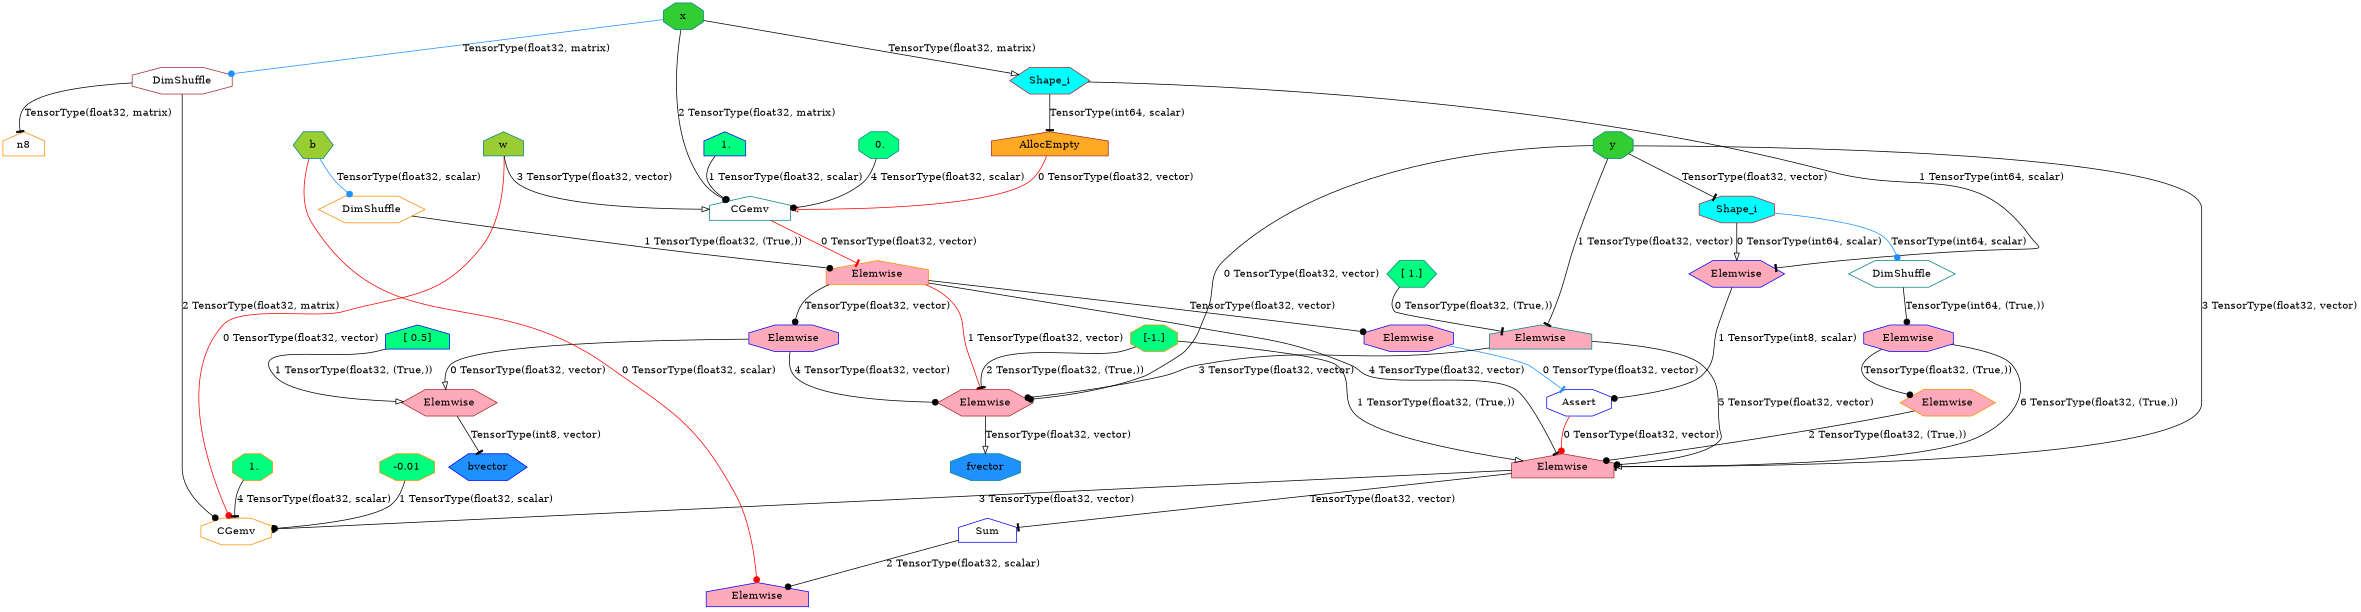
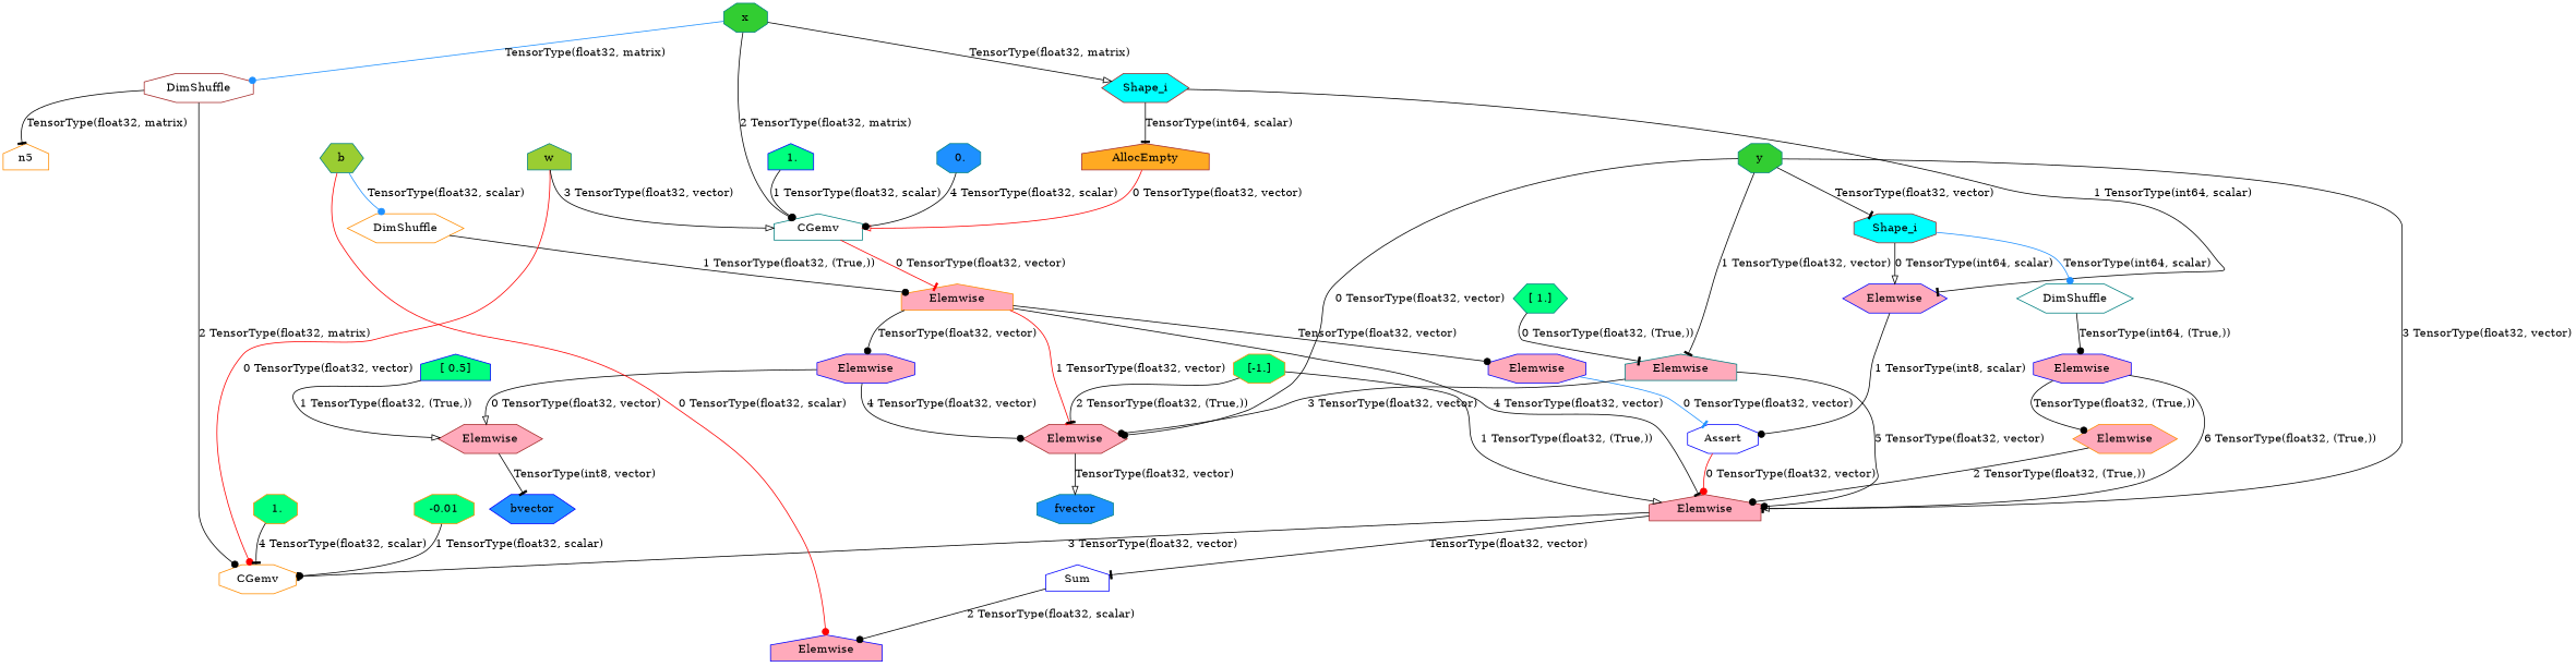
  digraph {
    node [color=blue node_type=apply shape=octagon fillcolor="#FFAABB" style=filled]
    edge [arrowhead=dot]
    n1 [apply_op="InplaceDimShuffle{x}" color=darkorange height=0.5 label=DimShuffle shape=hexagon width=1.4763 fillcolor="" style=""]
    n28 [apply_op="Elemwise{Composite{((-i0) - i1)}}[(0, 0)]" color=darkorange height=0.5 label=Elemwise shape=house type=colored width=1.2888]
    n41 [apply_op="Elemwise{Composite{((i0 * i1 * i2 * i3) + ((scalar_sigmoid((-i4)) * i5) / i6))}}[(0, 0)]" color=brown height=0.5 label=Elemwise shape=house type=colored width=1.2888]
    n44 [apply_op="Elemwise{Composite{((i0 * scalar_softplus(i1)) - (i2 * i3 * scalar_softplus(i4)))}}[(0, 1)]" color=brown height=0.5 label=Elemwise shape=hexagon type=colored width=1.2888]
    n32 [apply_op=sigmoid height=0.5 label=Elemwise type=colored width=1.2888]
    n34 [apply_op="Elemwise{neg,no_inplace}" height=0.5 label=Elemwise type=colored width=1.2888]
    n48 [apply_op="CGemv{inplace}" color=darkorange height=0.5 label=CGemv width=1.0694 fillcolor="" style=""]
    n46 [apply_op="Sum{acc_dtype=float64}" height=0.5 label=Sum shape=house width=0.75413 fillcolor="" style=""]
    n45 [color=teal dtype=fvector fillcolor=dodgerblue height=0.5 label=fvector node_type=output width=0.77778]
    n36 [apply_op="Assert{msg='Theano Assert failed!'}" height=0.5 label=Assert width=0.92774 fillcolor="" style=""]
    n38 [apply_op="Elemwise{Composite{GT(scalar_sigmoid(i0), i1)}}" color=brown height=0.5 label=Elemwise shape=hexagon type=colored width=1.2888]
    n2 [color=teal dtype=fscalar fillcolor=YellowGreen height=0.5 label=b node_type=shared_input shape=hexagon tag="('sharedvalue.py', 212, 'utils.add_tag_trace(var)')" width=0.75]
    n52 [apply_op="Elemwise{Composite{(i0 - (i1 * i2))}}[(0, 0)]" height=0.5 label=Elemwise shape=house type=colored width=1.2888]
    n4 [apply_op="Shape_i{0}" color=brown fillcolor=cyan height=0.5 label=Shape_i shape=hexagon type=colored width=1.1152]
    n15 [apply_op="AllocEmpty{dtype='float32'}" color=brown fillcolor="#FFAA22" height=0.5 label=AllocEmpty shape=house type=colored width=1.5312]
    n17 [apply_op="Elemwise{eq,no_inplace}" height=0.5 label=Elemwise shape=hexagon type=colored width=1.2888]
    n21 [apply_op="CGemv{inplace}" color=teal height=0.5 label=CGemv shape=house width=1.0694 fillcolor="" style=""]
    n5 [color=teal dtype=fmatrix fillcolor=limegreen height=0.5 label=x node_type=input tag="('<ipython-input-12-2c2a9376bdd2>', 8, 'x = T.matrix(x)')" width=0.75]
    n7 [apply_op="InplaceDimShuffle{1,0}" color=brown height=0.5 label=DimShuffle width=1.4763 fillcolor="" style=""]
-   n8 [color=darkorange height=0.5 shape=house width=0.75 node_type="" fillcolor="" style=""]
+   n8 [color=darkorange height=0.5 shape=house width=0.75 label=n5 node_type="" fillcolor="" style=""]
    n9 [apply_op="Shape_i{0}" color=brown fillcolor=cyan height=0.5 label=Shape_i type=colored width=1.1152]
    n19 [apply_op="InplaceDimShuffle{x}" color=teal height=0.5 label=DimShuffle shape=hexagon width=1.4763 fillcolor="" style=""]
    n26 [apply_op="Elemwise{Cast{float32}}" height=0.5 label=Elemwise type=colored width=1.2888]
    n30 [apply_op="Elemwise{inv,no_inplace}" color=darkorange height=0.5 label=Elemwise shape=hexagon type=colored width=1.2888]
    n10 [color=teal dtype=fvector fillcolor=limegreen height=0.5 label=y node_type=input tag="('<ipython-input-12-2c2a9376bdd2>', 9, 'y = T.vector(y)')" width=0.75]
    n12 [apply_op="Elemwise{sub,no_inplace}" color=teal height=0.5 label=Elemwise shape=house type=colored width=1.2888]
    n13 [color=teal dtype=float32 fillcolor=SpringGreen height=0.5 label="[ 1.]" node_type=constant_input shape=hexagon width=0.75]
    n22 [dtype=fscalar fillcolor=SpringGreen height=0.5 label=" 1." node_type=constant_input shape=house width=0.75]
    n23 [color=teal dtype=fvector fillcolor=YellowGreen height=0.5 label=w node_type=shared_input shape=house tag="('sharedvalue.py', 212, 'utils.add_tag_trace(var)')" width=0.75]
-   n24 [color=teal dtype=fscalar fillcolor=SpringGreen height=0.5 label=" 0." node_type=constant_input width=0.75]
+   n24 [color=teal dtype=fscalar fillcolor=dodgerblue height=0.5 label=" 0." node_type=constant_input width=0.75]
    n40 [dtype=bvector fillcolor=dodgerblue height=0.5 label=bvector node_type=output shape=hexagon width=0.80556]
    n39 [dtype=float32 fillcolor=SpringGreen height=0.5 label="[ 0.5]" node_type=constant_input shape=house width=0.84093]
    n42 [color=darkorange dtype=float32 fillcolor=SpringGreen height=0.5 label="[-1.]" node_type=constant_input width=0.75]
    n49 [color=darkorange dtype=fscalar fillcolor=SpringGreen height=0.5 label=-0.01 node_type=constant_input width=0.81802]
    n50 [color=darkorange dtype=fscalar fillcolor=SpringGreen height=0.5 label=" 1." node_type=constant_input width=0.75]
    n1 -> n28 [label="1 TensorType(float32, (True,))"]
    n28 -> n41 [arrowhead=tee label="4 TensorType(float32, vector)"]
    n28 -> n44 [arrowhead=tee color=red label="1 TensorType(float32, vector)"]
    n28 -> n32 [label="TensorType(float32, vector)"]
    n28 -> n34 [label="TensorType(float32, vector)"]
    n41 -> n48 [arrowhead=tee label="3 TensorType(float32, vector)"]
    n41 -> n46 [arrowhead=tee label="TensorType(float32, vector)"]
    n44 -> n45 [arrowhead=onormal label="TensorType(float32, vector)"]
    n32 -> n36 [arrowhead=tee color=dodgerblue label="0 TensorType(float32, vector)"]
    n34 -> n44 [label="4 TensorType(float32, vector)"]
    n34 -> n38 [arrowhead=onormal label="0 TensorType(float32, vector)"]
    n46 -> n52 [label="2 TensorType(float32, scalar)"]
    n36 -> n41 [color=red label="0 TensorType(float32, vector)"]
    n38 -> n40 [arrowhead=tee label="TensorType(int8, vector)"]
    n2 -> n1 [color=dodgerblue label="TensorType(float32, scalar)"]
    n2 -> n52 [color=red label="0 TensorType(float32, scalar)"]
    n4 -> n15 [arrowhead=tee label="TensorType(int64, scalar)"]
    n4 -> n17 [arrowhead=tee label="1 TensorType(int64, scalar)"]
    n15 -> n21 [arrowhead=onormal color=red label="0 TensorType(float32, vector)"]
    n17 -> n36 [label="1 TensorType(int8, scalar)"]
    n21 -> n28 [arrowhead=tee color=red label="0 TensorType(float32, vector)"]
    n5 -> n4 [arrowhead=onormal label="TensorType(float32, matrix)"]
    n5 -> n21 [label="2 TensorType(float32, matrix)"]
    n5 -> n7 [color=dodgerblue label="TensorType(float32, matrix)"]
    n7 -> n48 [label="2 TensorType(float32, matrix)"]
    n7 -> n8 [arrowhead=tee label="TensorType(float32, matrix)"]
    n9 -> n17 [arrowhead=onormal label="0 TensorType(int64, scalar)"]
    n9 -> n19 [color=dodgerblue label="TensorType(int64, scalar)"]
    n19 -> n26 [label="TensorType(int64, (True,))"]
    n26 -> n41 [arrowhead=tee label="6 TensorType(float32, (True,))"]
    n26 -> n30 [label="TensorType(float32, (True,))"]
    n30 -> n41 [label="2 TensorType(float32, (True,))"]
    n10 -> n41 [arrowhead=onormal label="3 TensorType(float32, vector)"]
    n10 -> n44 [label="0 TensorType(float32, vector)"]
    n10 -> n9 [arrowhead=tee label="TensorType(float32, vector)"]
    n10 -> n12 [arrowhead=tee label="1 TensorType(float32, vector)"]
    n12 -> n41 [label="5 TensorType(float32, vector)"]
    n12 -> n44 [label="3 TensorType(float32, vector)"]
    n13 -> n12 [arrowhead=tee label="0 TensorType(float32, (True,))"]
    n22 -> n21 [label="1 TensorType(float32, scalar)"]
    n23 -> n48 [color=red label="0 TensorType(float32, vector)"]
    n23 -> n21 [arrowhead=onormal label="3 TensorType(float32, vector)"]
    n24 -> n21 [label="4 TensorType(float32, scalar)"]
    n39 -> n38 [arrowhead=onormal label="1 TensorType(float32, (True,))"]
    n42 -> n41 [arrowhead=onormal label="1 TensorType(float32, (True,))"]
    n42 -> n44 [arrowhead=tee label="2 TensorType(float32, (True,))"]
    n49 -> n48 [label="1 TensorType(float32, scalar)"]
    n50 -> n48 [arrowhead=tee label="4 TensorType(float32, scalar)"]
  }
